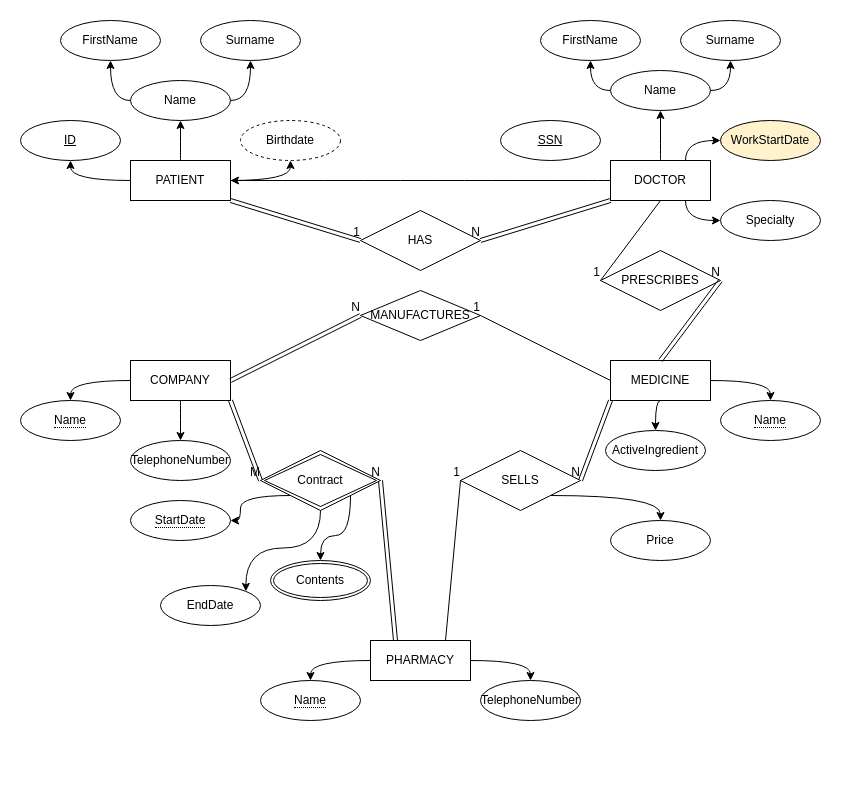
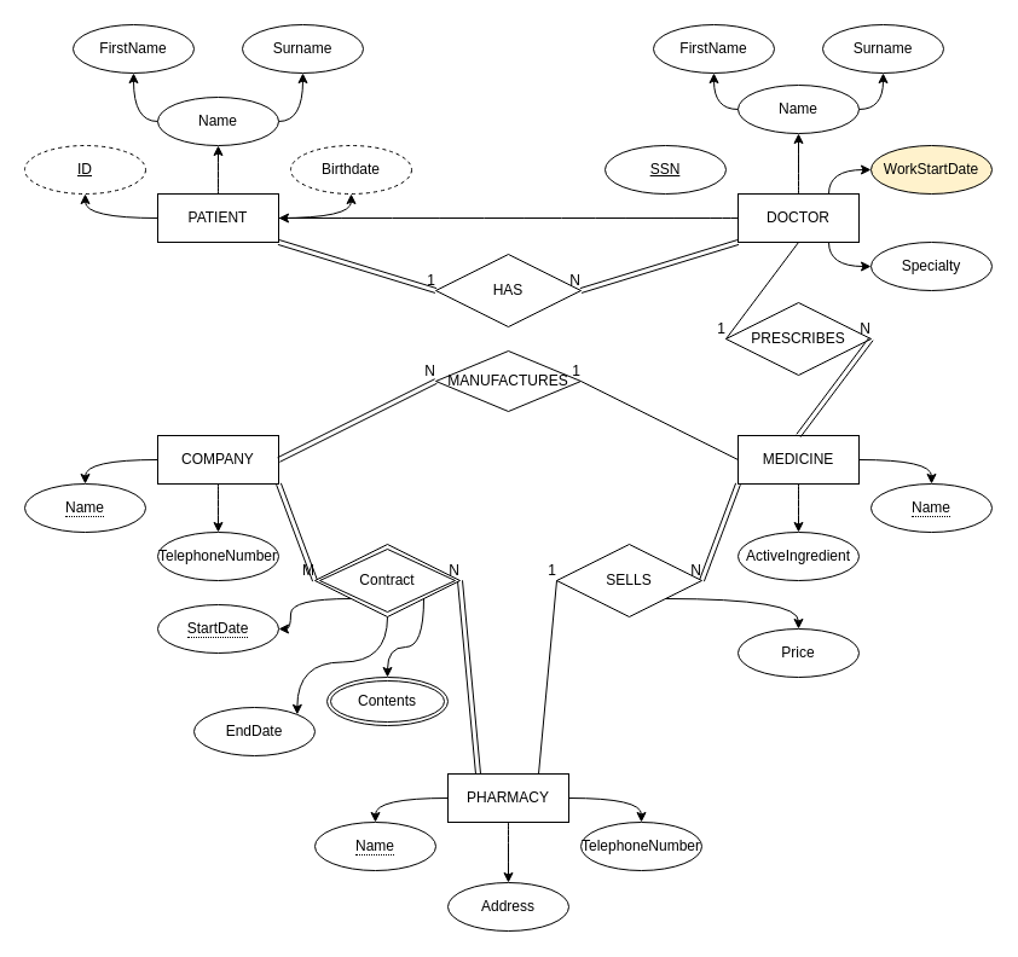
  <mxCell id="0" />
  <mxCell id="1" parent="0" />
  <mxCell id="2" style="edgeStyle=orthogonalEdgeStyle;rounded=0;orthogonalLoop=1;jettySize=auto;html=1;exitX=0;exitY=0.5;exitDx=0;exitDy=0;entryX=0.5;entryY=1;entryDx=0;entryDy=0;curved=1;" edge="1" parent="1" source="5" target="24"><mxGeometry relative="1" as="geometry" /></mxCell>
  <mxCell id="3" style="edgeStyle=orthogonalEdgeStyle;rounded=0;orthogonalLoop=1;jettySize=auto;html=1;exitX=0.5;exitY=0;exitDx=0;exitDy=0;entryX=0.5;entryY=1;entryDx=0;entryDy=0;curved=1;" edge="1" parent="1" source="5" target="23"><mxGeometry relative="1" as="geometry" /></mxCell>
  <mxCell id="4" style="edgeStyle=orthogonalEdgeStyle;rounded=0;orthogonalLoop=1;jettySize=auto;html=1;exitX=1;exitY=0.5;exitDx=0;exitDy=0;entryX=0.5;entryY=1;entryDx=0;entryDy=0;curved=1;" edge="1" parent="1" source="5" target="27"><mxGeometry relative="1" as="geometry" /></mxCell>
  <mxCell id="5" value="&lt;div&gt;PATIENT&lt;/div&gt;" style="whiteSpace=wrap;html=1;align=center;" vertex="1" parent="1"><mxGeometry x="130" y="160" width="100" height="40" as="geometry" /></mxCell>
  <mxCell id="6" style="edgeStyle=orthogonalEdgeStyle;curved=1;rounded=0;orthogonalLoop=1;jettySize=auto;html=1;exitX=0.5;exitY=0;exitDx=0;exitDy=0;entryX=0.5;entryY=1;entryDx=0;entryDy=0;" edge="1" parent="1" source="10" target="30"><mxGeometry relative="1" as="geometry" /></mxCell>
  <mxCell id="7" style="edgeStyle=orthogonalEdgeStyle;curved=1;rounded=0;orthogonalLoop=1;jettySize=auto;html=1;exitX=0;exitY=0.5;exitDx=0;exitDy=0;" edge="1" parent="1" source="10" target="5"><mxGeometry relative="1" as="geometry" /></mxCell>
  <mxCell id="8" style="edgeStyle=orthogonalEdgeStyle;curved=1;rounded=0;orthogonalLoop=1;jettySize=auto;html=1;exitX=0.75;exitY=1;exitDx=0;exitDy=0;entryX=0;entryY=0.5;entryDx=0;entryDy=0;" edge="1" parent="1" source="10" target="33"><mxGeometry relative="1" as="geometry" /></mxCell>
  <mxCell id="9" style="edgeStyle=orthogonalEdgeStyle;curved=1;rounded=0;orthogonalLoop=1;jettySize=auto;html=1;exitX=0.75;exitY=0;exitDx=0;exitDy=0;entryX=0;entryY=0.5;entryDx=0;entryDy=0;" edge="1" parent="1" source="10" target="32"><mxGeometry relative="1" as="geometry" /></mxCell>
  <mxCell id="10" value="DOCTOR" style="whiteSpace=wrap;html=1;align=center;" vertex="1" parent="1"><mxGeometry x="610" y="160" width="100" height="40" as="geometry" /></mxCell>
  <mxCell id="11" style="edgeStyle=orthogonalEdgeStyle;curved=1;rounded=0;orthogonalLoop=1;jettySize=auto;html=1;exitX=0.5;exitY=1;exitDx=0;exitDy=0;entryX=0.5;entryY=0;entryDx=0;entryDy=0;" edge="1" parent="1" source="13" target="36"><mxGeometry relative="1" as="geometry" /></mxCell>
  <mxCell id="12" style="edgeStyle=orthogonalEdgeStyle;curved=1;rounded=0;orthogonalLoop=1;jettySize=auto;html=1;exitX=0;exitY=0.5;exitDx=0;exitDy=0;entryX=0.5;entryY=0;entryDx=0;entryDy=0;" edge="1" parent="1" source="13" target="37"><mxGeometry relative="1" as="geometry" /></mxCell>
  <mxCell id="13" value="COMPANY" style="whiteSpace=wrap;html=1;align=center;" vertex="1" parent="1"><mxGeometry x="130" y="360" width="100" height="40" as="geometry" /></mxCell>
  <mxCell id="14" style="edgeStyle=orthogonalEdgeStyle;curved=1;rounded=0;orthogonalLoop=1;jettySize=auto;html=1;exitX=1;exitY=0.5;exitDx=0;exitDy=0;entryX=0.5;entryY=0;entryDx=0;entryDy=0;" edge="1" parent="1" source="16" target="38"><mxGeometry relative="1" as="geometry" /></mxCell>
  <mxCell id="15" style="edgeStyle=orthogonalEdgeStyle;curved=1;rounded=0;orthogonalLoop=1;jettySize=auto;html=1;exitX=0.5;exitY=1;exitDx=0;exitDy=0;entryX=0.5;entryY=0;entryDx=0;entryDy=0;" edge="1" parent="1" source="16" target="39"><mxGeometry relative="1" as="geometry" /></mxCell>
  <mxCell id="16" value="MEDICINE" style="whiteSpace=wrap;html=1;align=center;" vertex="1" parent="1"><mxGeometry x="610" y="360" width="100" height="40" as="geometry" /></mxCell>
  <mxCell id="17" style="edgeStyle=orthogonalEdgeStyle;curved=1;rounded=0;orthogonalLoop=1;jettySize=auto;html=1;exitX=0;exitY=0.5;exitDx=0;exitDy=0;entryX=0.5;entryY=0;entryDx=0;entryDy=0;" edge="1" parent="1" source="20" target="40"><mxGeometry relative="1" as="geometry" /></mxCell>
  <mxCell id="18" style="edgeStyle=orthogonalEdgeStyle;curved=1;rounded=0;orthogonalLoop=1;jettySize=auto;html=1;exitX=1;exitY=0.5;exitDx=0;exitDy=0;entryX=0.5;entryY=0;entryDx=0;entryDy=0;" edge="1" parent="1" source="20" target="42"><mxGeometry relative="1" as="geometry" /></mxCell>
+ <mxCell id="19" style="edgeStyle=orthogonalEdgeStyle;curved=1;rounded=0;orthogonalLoop=1;jettySize=auto;html=1;exitX=0.5;exitY=1;exitDx=0;exitDy=0;entryX=0.5;entryY=0;entryDx=0;entryDy=0;" edge="1" parent="1" source="20" target="41"><mxGeometry relative="1" as="geometry" /></mxCell>
  <mxCell id="20" value="PHARMACY" style="whiteSpace=wrap;html=1;align=center;" vertex="1" parent="1"><mxGeometry x="370" y="640" width="100" height="40" as="geometry" /></mxCell>
  <mxCell id="21" style="edgeStyle=orthogonalEdgeStyle;rounded=0;orthogonalLoop=1;jettySize=auto;html=1;exitX=0;exitY=0.5;exitDx=0;exitDy=0;entryX=0.5;entryY=1;entryDx=0;entryDy=0;curved=1;" edge="1" parent="1" source="23" target="25"><mxGeometry relative="1" as="geometry" /></mxCell>
  <mxCell id="22" style="edgeStyle=orthogonalEdgeStyle;rounded=0;orthogonalLoop=1;jettySize=auto;html=1;exitX=1;exitY=0.5;exitDx=0;exitDy=0;entryX=0.5;entryY=1;entryDx=0;entryDy=0;curved=1;" edge="1" parent="1" source="23" target="26"><mxGeometry relative="1" as="geometry" /></mxCell>
  <mxCell id="23" value="Name" style="ellipse;whiteSpace=wrap;html=1;align=center;" vertex="1" parent="1"><mxGeometry x="130" y="80" width="100" height="40" as="geometry" /></mxCell>
- <mxCell id="24" value="&lt;div&gt;ID&lt;/div&gt;" style="ellipse;whiteSpace=wrap;html=1;align=center;fontStyle=4;" vertex="1" parent="1"><mxGeometry x="20" y="120" width="100" height="40" as="geometry" /></mxCell>
+ <mxCell id="24" value="&lt;div&gt;ID&lt;/div&gt;" style="ellipse;whiteSpace=wrap;html=1;align=center;fontStyle=4;dashed=1;" vertex="1" parent="1"><mxGeometry x="20" y="120" width="100" height="40" as="geometry" /></mxCell>
  <mxCell id="25" value="FirstName" style="ellipse;whiteSpace=wrap;html=1;align=center;" vertex="1" parent="1"><mxGeometry x="60" y="20" width="100" height="40" as="geometry" /></mxCell>
  <mxCell id="26" value="Surname" style="ellipse;whiteSpace=wrap;html=1;align=center;" vertex="1" parent="1"><mxGeometry x="200" y="20" width="100" height="40" as="geometry" /></mxCell>
  <mxCell id="27" value="&lt;div&gt;Birthdate&lt;/div&gt;" style="ellipse;whiteSpace=wrap;html=1;align=center;dashed=1;" vertex="1" parent="1"><mxGeometry x="240" y="120" width="100" height="40" as="geometry" /></mxCell>
  <mxCell id="28" style="edgeStyle=orthogonalEdgeStyle;curved=1;rounded=0;orthogonalLoop=1;jettySize=auto;html=1;exitX=0;exitY=0.5;exitDx=0;exitDy=0;entryX=0.5;entryY=1;entryDx=0;entryDy=0;" edge="1" parent="1" source="30" target="34"><mxGeometry relative="1" as="geometry" /></mxCell>
  <mxCell id="29" style="edgeStyle=orthogonalEdgeStyle;curved=1;rounded=0;orthogonalLoop=1;jettySize=auto;html=1;exitX=1;exitY=0.5;exitDx=0;exitDy=0;entryX=0.5;entryY=1;entryDx=0;entryDy=0;" edge="1" parent="1" source="30" target="35"><mxGeometry relative="1" as="geometry" /></mxCell>
  <mxCell id="30" value="&lt;div&gt;Name&lt;/div&gt;" style="ellipse;whiteSpace=wrap;html=1;align=center;" vertex="1" parent="1"><mxGeometry x="610" y="70" width="100" height="40" as="geometry" /></mxCell>
  <mxCell id="31" value="SSN" style="ellipse;whiteSpace=wrap;html=1;align=center;fontStyle=4;" vertex="1" parent="1"><mxGeometry x="500" y="120" width="100" height="40" as="geometry" /></mxCell>
  <mxCell id="32" value="WorkStartDate" style="ellipse;whiteSpace=wrap;html=1;align=center;fillColor=#fff2cc;" vertex="1" parent="1"><mxGeometry x="720" y="120" width="100" height="40" as="geometry" /></mxCell>
  <mxCell id="33" value="Specialty" style="ellipse;whiteSpace=wrap;html=1;align=center;" vertex="1" parent="1"><mxGeometry x="720" y="200" width="100" height="40" as="geometry" /></mxCell>
  <mxCell id="34" value="FirstName" style="ellipse;whiteSpace=wrap;html=1;align=center;" vertex="1" parent="1"><mxGeometry x="540" y="20" width="100" height="40" as="geometry" /></mxCell>
  <mxCell id="35" value="Surname" style="ellipse;whiteSpace=wrap;html=1;align=center;" vertex="1" parent="1"><mxGeometry x="680" y="20" width="100" height="40" as="geometry" /></mxCell>
  <mxCell id="36" value="TelephoneNumber" style="ellipse;whiteSpace=wrap;html=1;align=center;" vertex="1" parent="1"><mxGeometry x="130" y="440" width="100" height="40" as="geometry" /></mxCell>
  <mxCell id="37" value="&lt;span style=&quot;border-bottom: 1px dotted&quot;&gt;Name&lt;/span&gt;" style="ellipse;whiteSpace=wrap;html=1;align=center;" vertex="1" parent="1"><mxGeometry x="20" y="400" width="100" height="40" as="geometry" /></mxCell>
  <mxCell id="38" value="&lt;span style=&quot;border-bottom: 1px dotted&quot;&gt;Name&lt;/span&gt;" style="ellipse;whiteSpace=wrap;html=1;align=center;" vertex="1" parent="1"><mxGeometry x="720" y="400" width="100" height="40" as="geometry" /></mxCell>
- <mxCell id="39" value="ActiveIngredient" style="ellipse;whiteSpace=wrap;html=1;align=center;" vertex="1" parent="1"><mxGeometry x="605" y="430" width="100" height="40" as="geometry" /></mxCell>
+ <mxCell id="39" value="ActiveIngredient" style="ellipse;whiteSpace=wrap;html=1;align=center;" vertex="1" parent="1"><mxGeometry x="610" y="440" width="100" height="40" as="geometry" /></mxCell>
  <mxCell id="40" value="&lt;span style=&quot;border-bottom: 1px dotted&quot;&gt;Name&lt;/span&gt;" style="ellipse;whiteSpace=wrap;html=1;align=center;" vertex="1" parent="1"><mxGeometry x="260" y="680" width="100" height="40" as="geometry" /></mxCell>
+ <mxCell id="41" value="Address" style="ellipse;whiteSpace=wrap;html=1;align=center;" vertex="1" parent="1"><mxGeometry x="370" y="730" width="100" height="40" as="geometry" /></mxCell>
  <mxCell id="42" value="TelephoneNumber" style="ellipse;whiteSpace=wrap;html=1;align=center;" vertex="1" parent="1"><mxGeometry x="480" y="680" width="100" height="40" as="geometry" /></mxCell>
  <mxCell id="43" value="HAS" style="shape=rhombus;perimeter=rhombusPerimeter;whiteSpace=wrap;html=1;align=center;" vertex="1" parent="1"><mxGeometry x="360" y="210" width="120" height="60" as="geometry" /></mxCell>
  <mxCell id="44" value="PRESCRIBES" style="shape=rhombus;perimeter=rhombusPerimeter;whiteSpace=wrap;html=1;align=center;" vertex="1" parent="1"><mxGeometry x="600" y="250" width="120" height="60" as="geometry" /></mxCell>
  <mxCell id="45" value="" style="shape=link;html=1;rounded=0;exitX=1;exitY=1;exitDx=0;exitDy=0;entryX=0;entryY=0.5;entryDx=0;entryDy=0;" edge="1" parent="1" source="5" target="43"><mxGeometry relative="1" as="geometry"><mxPoint x="340" y="470" as="sourcePoint" /><mxPoint x="500" y="470" as="targetPoint" /></mxGeometry></mxCell>
  <mxCell id="46" value="1" style="resizable=0;html=1;align=right;verticalAlign=bottom;" connectable="0" vertex="1" parent="45"><mxGeometry x="1" relative="1" as="geometry" /></mxCell>
  <mxCell id="47" value="" style="shape=link;html=1;rounded=0;exitX=0;exitY=1;exitDx=0;exitDy=0;entryX=1;entryY=0.5;entryDx=0;entryDy=0;" edge="1" parent="1" source="10" target="43"><mxGeometry relative="1" as="geometry"><mxPoint x="340" y="470" as="sourcePoint" /><mxPoint x="500" y="470" as="targetPoint" /></mxGeometry></mxCell>
  <mxCell id="48" value="N" style="resizable=0;html=1;align=right;verticalAlign=bottom;" connectable="0" vertex="1" parent="47"><mxGeometry x="1" relative="1" as="geometry" /></mxCell>
  <mxCell id="49" value="" style="endArrow=none;html=1;rounded=0;exitX=0.5;exitY=1;exitDx=0;exitDy=0;entryX=0;entryY=0.5;entryDx=0;entryDy=0;" edge="1" parent="1" source="10" target="44"><mxGeometry relative="1" as="geometry"><mxPoint x="340" y="370" as="sourcePoint" /><mxPoint x="500" y="370" as="targetPoint" /></mxGeometry></mxCell>
  <mxCell id="50" value="1" style="resizable=0;html=1;align=right;verticalAlign=bottom;" connectable="0" vertex="1" parent="49"><mxGeometry x="1" relative="1" as="geometry" /></mxCell>
  <mxCell id="51" style="edgeStyle=orthogonalEdgeStyle;curved=1;rounded=0;orthogonalLoop=1;jettySize=auto;html=1;exitX=1;exitY=1;exitDx=0;exitDy=0;entryX=0.5;entryY=0;entryDx=0;entryDy=0;" edge="1" parent="1" source="52" target="59"><mxGeometry relative="1" as="geometry" /></mxCell>
  <mxCell id="52" value="SELLS" style="shape=rhombus;perimeter=rhombusPerimeter;whiteSpace=wrap;html=1;align=center;" vertex="1" parent="1"><mxGeometry x="460" y="450" width="120" height="60" as="geometry" /></mxCell>
  <mxCell id="53" value="" style="endArrow=none;html=1;rounded=0;exitX=0.75;exitY=0;exitDx=0;exitDy=0;entryX=0;entryY=0.5;entryDx=0;entryDy=0;" edge="1" parent="1" source="20" target="52"><mxGeometry relative="1" as="geometry"><mxPoint x="340" y="370" as="sourcePoint" /><mxPoint x="500" y="370" as="targetPoint" /></mxGeometry></mxCell>
  <mxCell id="54" value="1" style="resizable=0;html=1;align=right;verticalAlign=bottom;" connectable="0" vertex="1" parent="53"><mxGeometry x="1" relative="1" as="geometry" /></mxCell>
  <mxCell id="55" value="" style="shape=link;html=1;rounded=0;exitX=0.5;exitY=0;exitDx=0;exitDy=0;entryX=1;entryY=0.5;entryDx=0;entryDy=0;" edge="1" parent="1" source="16" target="44"><mxGeometry relative="1" as="geometry"><mxPoint x="340" y="370" as="sourcePoint" /><mxPoint x="500" y="370" as="targetPoint" /></mxGeometry></mxCell>
  <mxCell id="56" value="N" style="resizable=0;html=1;align=right;verticalAlign=bottom;" connectable="0" vertex="1" parent="55"><mxGeometry x="1" relative="1" as="geometry" /></mxCell>
  <mxCell id="57" value="" style="shape=link;html=1;rounded=0;entryX=1;entryY=0.5;entryDx=0;entryDy=0;exitX=0;exitY=1;exitDx=0;exitDy=0;" edge="1" parent="1" source="16" target="52"><mxGeometry relative="1" as="geometry"><mxPoint x="520" y="380" as="sourcePoint" /><mxPoint x="500" y="380" as="targetPoint" /></mxGeometry></mxCell>
  <mxCell id="58" value="N" style="resizable=0;html=1;align=right;verticalAlign=bottom;" connectable="0" vertex="1" parent="57"><mxGeometry x="1" relative="1" as="geometry" /></mxCell>
  <mxCell id="59" value="Price" style="ellipse;whiteSpace=wrap;html=1;align=center;" vertex="1" parent="1"><mxGeometry x="610" y="520" width="100" height="40" as="geometry" /></mxCell>
  <mxCell id="60" value="" style="shape=link;html=1;rounded=0;exitX=1;exitY=1;exitDx=0;exitDy=0;entryX=0;entryY=0.5;entryDx=0;entryDy=0;" edge="1" parent="1" source="13" target="77"><mxGeometry relative="1" as="geometry"><mxPoint x="340" y="390" as="sourcePoint" /><mxPoint x="260" y="480" as="targetPoint" /></mxGeometry></mxCell>
  <mxCell id="61" value="" style="resizable=0;html=1;align=left;verticalAlign=bottom;" connectable="0" vertex="1" parent="60"><mxGeometry x="-1" relative="1" as="geometry" /></mxCell>
  <mxCell id="62" value="&lt;div&gt;M&lt;br&gt;&lt;/div&gt;" style="resizable=0;html=1;align=right;verticalAlign=bottom;" connectable="0" vertex="1" parent="60"><mxGeometry x="1" relative="1" as="geometry" /></mxCell>
  <mxCell id="63" value="" style="shape=link;html=1;rounded=0;exitX=0.25;exitY=0;exitDx=0;exitDy=0;entryX=1;entryY=0.5;entryDx=0;entryDy=0;" edge="1" parent="1" source="20" target="77"><mxGeometry relative="1" as="geometry"><mxPoint x="340" y="390" as="sourcePoint" /><mxPoint x="380" y="480" as="targetPoint" /></mxGeometry></mxCell>
  <mxCell id="64" value="" style="resizable=0;html=1;align=left;verticalAlign=bottom;" connectable="0" vertex="1" parent="63"><mxGeometry x="-1" relative="1" as="geometry" /></mxCell>
  <mxCell id="65" value="N" style="resizable=0;html=1;align=right;verticalAlign=bottom;" connectable="0" vertex="1" parent="63"><mxGeometry x="1" relative="1" as="geometry" /></mxCell>
  <mxCell id="66" value="MANUFACTURES" style="shape=rhombus;perimeter=rhombusPerimeter;whiteSpace=wrap;html=1;align=center;" vertex="1" parent="1"><mxGeometry x="360" y="290" width="120" height="50" as="geometry" /></mxCell>
  <mxCell id="67" value="" style="shape=link;html=1;rounded=0;exitX=1;exitY=0.5;exitDx=0;exitDy=0;entryX=0;entryY=0.5;entryDx=0;entryDy=0;" edge="1" parent="1" source="13" target="66"><mxGeometry relative="1" as="geometry"><mxPoint x="340" y="390" as="sourcePoint" /><mxPoint x="500" y="390" as="targetPoint" /></mxGeometry></mxCell>
  <mxCell id="68" value="N" style="resizable=0;html=1;align=right;verticalAlign=bottom;" connectable="0" vertex="1" parent="67"><mxGeometry x="1" relative="1" as="geometry" /></mxCell>
  <mxCell id="69" value="" style="endArrow=none;html=1;rounded=0;exitX=0;exitY=0.5;exitDx=0;exitDy=0;entryX=1;entryY=0.5;entryDx=0;entryDy=0;" edge="1" parent="1" source="16" target="66"><mxGeometry relative="1" as="geometry"><mxPoint x="340" y="390" as="sourcePoint" /><mxPoint x="500" y="390" as="targetPoint" /></mxGeometry></mxCell>
  <mxCell id="70" value="1" style="resizable=0;html=1;align=right;verticalAlign=bottom;" connectable="0" vertex="1" parent="69"><mxGeometry x="1" relative="1" as="geometry" /></mxCell>
  <mxCell id="71" value="Contents" style="ellipse;shape=doubleEllipse;margin=3;whiteSpace=wrap;html=1;align=center;" vertex="1" parent="1"><mxGeometry x="270" y="560" width="100" height="40" as="geometry" /></mxCell>
  <mxCell id="72" value="&lt;span style=&quot;border-bottom: 1px dotted&quot;&gt;StartDate&lt;br&gt;&lt;/span&gt;" style="ellipse;whiteSpace=wrap;html=1;align=center;" vertex="1" parent="1"><mxGeometry x="130" y="500" width="100" height="40" as="geometry" /></mxCell>
  <mxCell id="73" value="EndDate" style="ellipse;whiteSpace=wrap;html=1;align=center;" vertex="1" parent="1"><mxGeometry x="160" y="585" width="100" height="40" as="geometry" /></mxCell>
  <mxCell id="74" style="edgeStyle=orthogonalEdgeStyle;curved=1;rounded=0;orthogonalLoop=1;jettySize=auto;html=1;exitX=0;exitY=1;exitDx=0;exitDy=0;entryX=1;entryY=0.5;entryDx=0;entryDy=0;" edge="1" parent="1" source="77" target="72"><mxGeometry relative="1" as="geometry" /></mxCell>
  <mxCell id="75" style="edgeStyle=orthogonalEdgeStyle;curved=1;rounded=0;orthogonalLoop=1;jettySize=auto;html=1;exitX=0.5;exitY=1;exitDx=0;exitDy=0;entryX=1;entryY=0;entryDx=0;entryDy=0;" edge="1" parent="1" source="77" target="73"><mxGeometry relative="1" as="geometry" /></mxCell>
  <mxCell id="76" style="edgeStyle=orthogonalEdgeStyle;curved=1;rounded=0;orthogonalLoop=1;jettySize=auto;html=1;exitX=1;exitY=1;exitDx=0;exitDy=0;entryX=0.5;entryY=0;entryDx=0;entryDy=0;" edge="1" parent="1" source="77" target="71"><mxGeometry relative="1" as="geometry" /></mxCell>
  <mxCell id="77" value="Contract" style="shape=rhombus;double=1;perimeter=rhombusPerimeter;whiteSpace=wrap;html=1;align=center;" vertex="1" parent="1"><mxGeometry x="260" y="450" width="120" height="60" as="geometry" /></mxCell>
